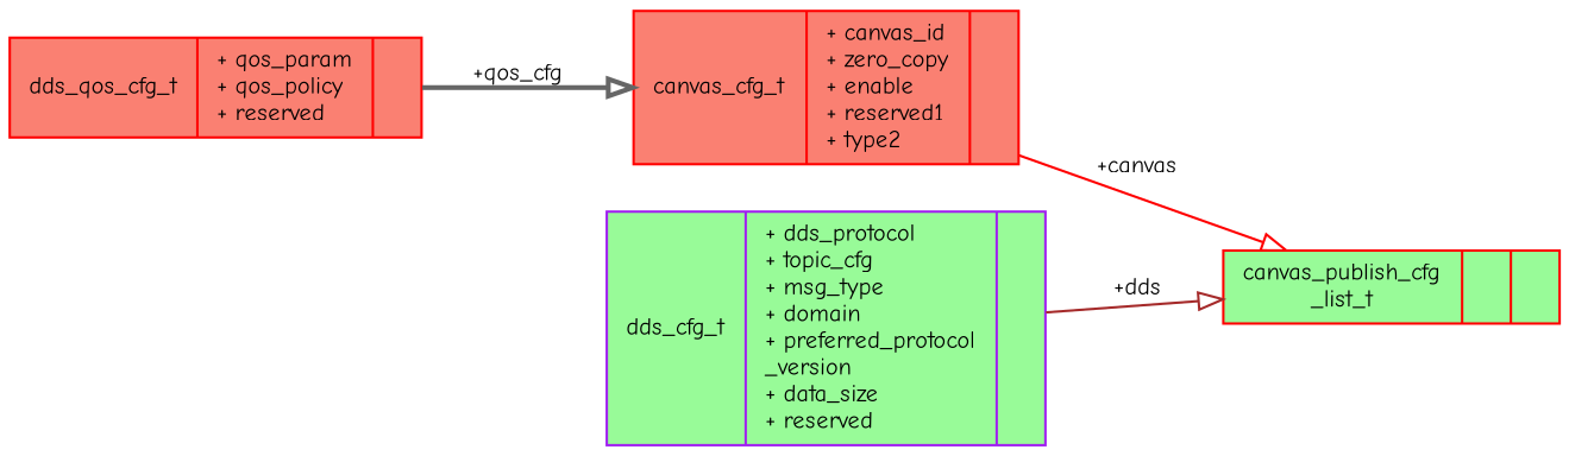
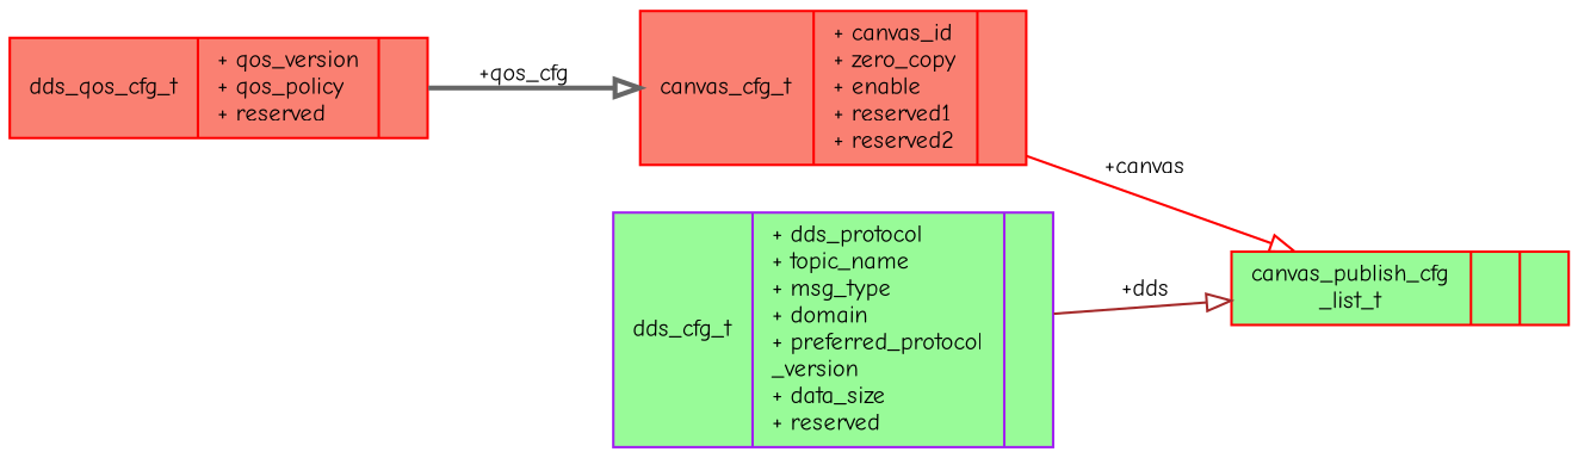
  digraph {
    fontname="Comic Neue"
    rankdir=LR
    node [color=red fillcolor=palegreen fontname="Comic Neue" fontsize=10 shape=record style=filled]
    edge [arrowhead=onormal fontname="Comic Neue" fontsize=10 labelfontname=Helvetica labelfontsize=10 style=solid]
    n1 [fontcolor=black height=0.2 label="{canvas_publish_cfg\l_list_t\n||}" width=0.4]
-   n2 [fillcolor=salmon height=0.2 label="{canvas_cfg_t\n|+ canvas_id\l+ zero_copy\l+ enable\l+ reserved1\l+ type2\l|}" width=0.4]
-   n3 [color=purple height=0.2 label="{dds_cfg_t\n|+ dds_protocol\l+ topic_cfg\l+ msg_type\l+ domain\l+ preferred_protocol\l_version\l+ data_size\l+ reserved\l|}" width=0.4]
-   n4 [fillcolor=salmon height=0.2 label="{dds_qos_cfg_t\n|+ qos_param\l+ qos_policy\l+ reserved\l|}" width=0.4]
+   n2 [fillcolor=salmon height=0.2 label="{canvas_cfg_t\n|+ canvas_id\l+ zero_copy\l+ enable\l+ reserved1\l+ reserved2\l|}" width=0.4]
+   n3 [color=purple height=0.2 label="{dds_cfg_t\n|+ dds_protocol\l+ topic_name\l+ msg_type\l+ domain\l+ preferred_protocol\l_version\l+ data_size\l+ reserved\l|}" width=0.4]
+   n4 [fillcolor=salmon height=0.2 label="{dds_qos_cfg_t\n|+ qos_version\l+ qos_policy\l+ reserved\l|}" width=0.4]
    n2 -> n1 [color=red label=" +canvas"]
    n3 -> n1 [color=brown label=" +dds"]
    n4 -> n2 [color=gray40 label=" +qos_cfg" style=bold]
  }
